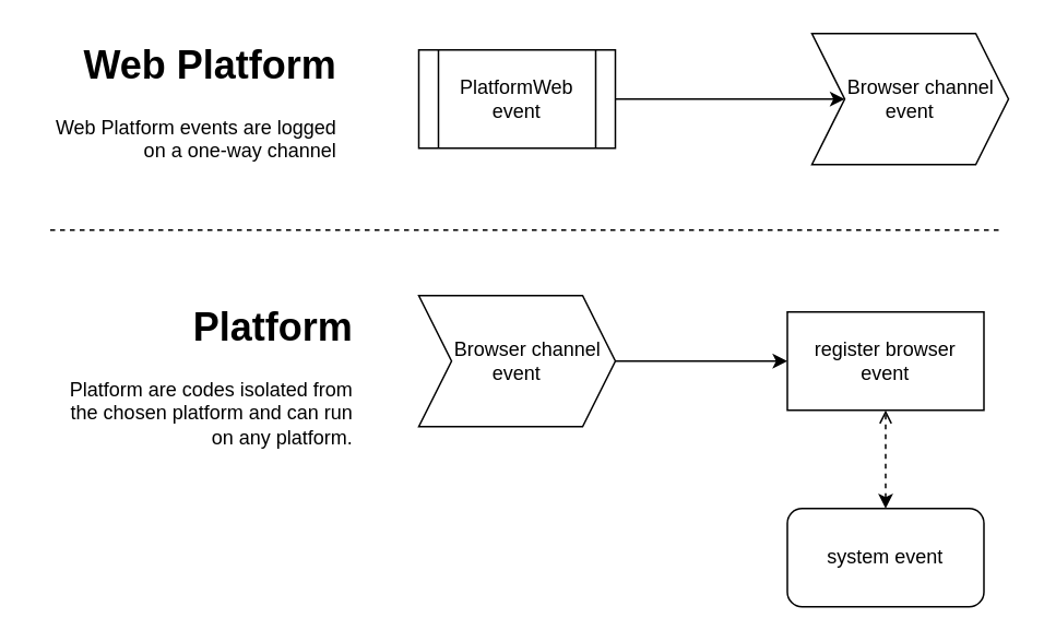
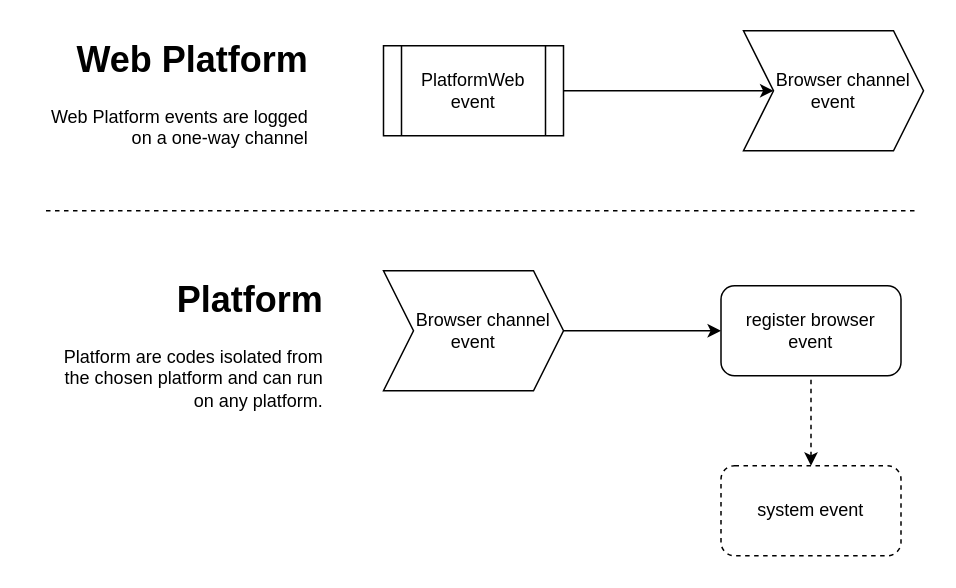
  <mxCell id="0" />
  <mxCell id="1" parent="0" />
  <mxCell id="2" value="PlatformWeb&lt;br&gt;event" style="shape=process;whiteSpace=wrap;html=1;backgroundOutline=1;" vertex="1" parent="1"><mxGeometry x="255" y="30" width="120" height="60" as="geometry" /></mxCell>
  <mxCell id="3" value="&amp;nbsp; &amp;nbsp; Browser&amp;nbsp;channel&lt;br&gt;event" style="shape=step;perimeter=stepPerimeter;whiteSpace=wrap;html=1;fixedSize=1;" vertex="1" parent="1"><mxGeometry x="495" y="20" width="120" height="80" as="geometry" /></mxCell>
  <mxCell id="4" value="" style="endArrow=none;html=1;dashed=1;" edge="1" parent="1"><mxGeometry width="50" height="50" relative="1" as="geometry"><mxPoint x="30" y="140" as="sourcePoint" /><mxPoint x="610" y="140" as="targetPoint" /></mxGeometry></mxCell>
  <mxCell id="5" value="&amp;nbsp; &amp;nbsp; Browser&lt;span style=&quot;white-space: normal&quot;&gt;&amp;nbsp;channel&lt;/span&gt;&lt;br style=&quot;white-space: normal&quot;&gt;&lt;span style=&quot;white-space: normal&quot;&gt;event&lt;/span&gt;" style="shape=step;perimeter=stepPerimeter;whiteSpace=wrap;html=1;fixedSize=1;" vertex="1" parent="1"><mxGeometry x="255" y="180" width="120" height="80" as="geometry" /></mxCell>
- <mxCell id="6" value="register browser&lt;br&gt;event" style="whiteSpace=wrap;html=1;rounded=0;" vertex="1" parent="1"><mxGeometry x="480" y="190" width="120" height="60" as="geometry" /></mxCell>
- <mxCell id="7" value="system event" style="rounded=1;whiteSpace=wrap;html=1;" vertex="1" parent="1"><mxGeometry x="480" y="310" width="120" height="60" as="geometry" /></mxCell>
- <mxCell id="8" value="" style="endArrow=open;dashed=1;html=1;entryX=0.5;entryY=1;entryDx=0;entryDy=0;exitX=0.5;exitY=0;exitDx=0;exitDy=0;startArrow=classic;startFill=1;" edge="1" parent="1" source="7" target="6"><mxGeometry width="50" height="50" relative="1" as="geometry"><mxPoint x="210" y="500" as="sourcePoint" /><mxPoint x="260" y="450" as="targetPoint" /></mxGeometry></mxCell>
+ <mxCell id="6" value="register browser&lt;br&gt;event" style="rounded=1;whiteSpace=wrap;html=1;" vertex="1" parent="1"><mxGeometry x="480" y="190" width="120" height="60" as="geometry" /></mxCell>
+ <mxCell id="7" value="system event" style="rounded=1;whiteSpace=wrap;html=1;dashed=1;" vertex="1" parent="1"><mxGeometry x="480" y="310" width="120" height="60" as="geometry" /></mxCell>
+ <mxCell id="8" value="" style="endArrow=none;dashed=1;html=1;entryX=0.5;entryY=1;entryDx=0;entryDy=0;exitX=0.5;exitY=0;exitDx=0;exitDy=0;startArrow=classic;startFill=1;" edge="1" parent="1" source="7" target="6"><mxGeometry width="50" height="50" relative="1" as="geometry"><mxPoint x="210" y="500" as="sourcePoint" /><mxPoint x="260" y="450" as="targetPoint" /></mxGeometry></mxCell>
  <mxCell id="9" value="&lt;h1&gt;Web Platform&lt;/h1&gt;&lt;p&gt;Web Platform events are logged on a one-way channel&lt;/p&gt;" style="text;html=1;strokeColor=none;fillColor=none;spacing=5;spacingTop=-20;whiteSpace=wrap;overflow=hidden;rounded=0;align=right;" vertex="1" parent="1"><mxGeometry x="20" y="20" width="190" height="80" as="geometry" /></mxCell>
  <mxCell id="10" value="" style="endArrow=classic;html=1;entryX=0;entryY=0.5;entryDx=0;entryDy=0;exitX=1;exitY=0.5;exitDx=0;exitDy=0;" edge="1" parent="1" source="2" target="3"><mxGeometry width="50" height="50" relative="1" as="geometry"><mxPoint x="20" y="480" as="sourcePoint" /><mxPoint x="70" y="430" as="targetPoint" /></mxGeometry></mxCell>
  <mxCell id="11" value="" style="endArrow=classic;html=1;entryX=0;entryY=0.5;entryDx=0;entryDy=0;exitX=1;exitY=0.5;exitDx=0;exitDy=0;" edge="1" parent="1" source="5" target="6"><mxGeometry width="50" height="50" relative="1" as="geometry"><mxPoint x="20" y="450" as="sourcePoint" /><mxPoint x="70" y="400" as="targetPoint" /></mxGeometry></mxCell>
  <mxCell id="12" value="&lt;h1&gt;Platform&lt;/h1&gt;&lt;p&gt;Platform are codes isolated from the chosen platform and can run on any platform.&lt;/p&gt;" style="text;html=1;strokeColor=none;fillColor=none;spacing=5;spacingTop=-20;whiteSpace=wrap;overflow=hidden;rounded=0;align=right;" vertex="1" parent="1"><mxGeometry x="30" y="180" width="190" height="100" as="geometry" /></mxCell>
